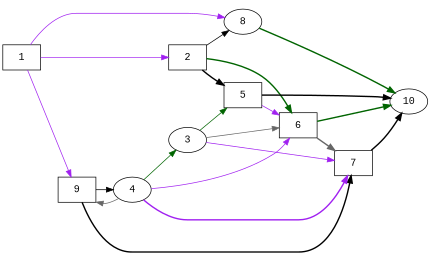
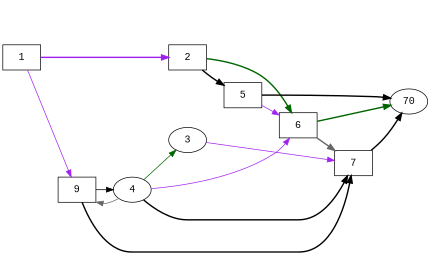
  digraph {
    fontname="Liberation Mono"
    leaf=7
    rankdir=LR
    ranksep=0.1
    root=1
    node [fontname="Liberation Mono" shape=box texmode=math]
    edge [color=purple fontname="Liberation Mono" style=solid texlbl="2/3"]
    1 [texlbl="$1$"]
    2 [texlbl="$2$"]
-   8 [shape=ellipse texlbl="$8$"]
    9 [texlbl="$9$"]
    5 [texlbl="$5$"]
    6 [texlbl="$6$"]
    3 [shape=ellipse texlbl="$3$"]
    7 [texlbl="$7$"]
-   10 [shape=ellipse texlbl="$10$"]
+   10 [shape=ellipse texlbl="$10$" label=70]
    4 [shape=ellipse texlbl="$4$"]
-   1 -> 2 [label=" "]
-   1 -> 8 [label=" "]
+   1 -> 2 [label=" " style=bold]
    1 -> 9 [label=" "]
-   2 -> 8 [color=black label=" "]
    2 -> 5 [color=black label=" " style=bold]
    2 -> 6 [color=darkgreen label=" " style=bold]
-   8 -> 10 [color=darkgreen label=" " style=bold]
    9 -> 7 [color=black label=" " style=bold]
    9 -> 4 [color=black label=" "]
    5 -> 6 [label=" "]
    5 -> 10 [color=black label=" " style=bold]
    6 -> 7 [color=gray40 label=" " style=bold]
    6 -> 10 [color=darkgreen label=" " style=bold]
-   3 -> 5 [color=darkgreen label=" "]
-   3 -> 6 [color=gray40 label=" "]
    3 -> 7 [label=" "]
    7 -> 10 [color=black label=" " style=bold]
    4 -> 9 [color=gray40 label=" "]
    4 -> 6 [label=" "]
    4 -> 3 [color=darkgreen label=" "]
-   4 -> 7 [label=" " style=bold]
+   4 -> 7 [color=black label=" " style=bold]
  }
